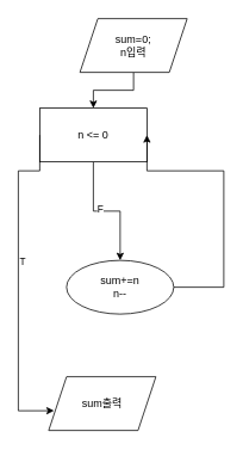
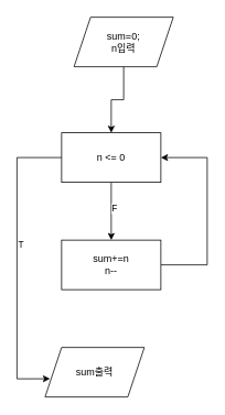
  <mxCell id="0" />
  <mxCell id="1" parent="0" />
  <mxCell id="2" style="edgeStyle=orthogonalEdgeStyle;rounded=0;orthogonalLoop=1;jettySize=auto;html=1;exitX=0.5;exitY=1;exitDx=0;exitDy=0;entryX=0.5;entryY=0;entryDx=0;entryDy=0;" edge="1" parent="1" source="3" target="6"><mxGeometry relative="1" as="geometry" /></mxCell>
  <mxCell id="3" value="sum=0;&lt;div&gt;n입력&lt;/div&gt;" style="shape=parallelogram;perimeter=parallelogramPerimeter;whiteSpace=wrap;html=1;fixedSize=1;" vertex="1" parent="1"><mxGeometry x="89" y="20" width="120" height="60" as="geometry" /></mxCell>
  <mxCell id="4" style="edgeStyle=orthogonalEdgeStyle;rounded=0;orthogonalLoop=1;jettySize=auto;html=1;exitX=0.5;exitY=1;exitDx=0;exitDy=0;entryX=0.5;entryY=0;entryDx=0;entryDy=0;" edge="1" parent="1" source="6" target="8"><mxGeometry relative="1" as="geometry" /></mxCell>
  <mxCell id="5" value="F" style="edgeLabel;html=1;align=center;verticalAlign=middle;resizable=0;points=[];" vertex="1" connectable="0" parent="4"><mxGeometry x="-0.114" y="3" relative="1" as="geometry"><mxPoint as="offset" /></mxGeometry></mxCell>
- <mxCell id="6" value="n &amp;lt;= 0" style="rounded=0;whiteSpace=wrap;html=1;" vertex="1" parent="1"><mxGeometry x="44" y="120" width="120" height="60" as="geometry" /></mxCell>
+ <mxCell id="6" value="n &amp;lt;= 0" style="rounded=0;whiteSpace=wrap;html=1;" vertex="1" parent="1"><mxGeometry x="74" y="160" width="120" height="60" as="geometry" /></mxCell>
  <mxCell id="7" style="edgeStyle=orthogonalEdgeStyle;rounded=0;orthogonalLoop=1;jettySize=auto;html=1;exitX=1;exitY=0.5;exitDx=0;exitDy=0;entryX=1;entryY=0.5;entryDx=0;entryDy=0;" edge="1" parent="1" source="8" target="6"><mxGeometry relative="1" as="geometry"><Array as="points"><mxPoint x="250" y="320" /><mxPoint x="250" y="190" /></Array></mxGeometry></mxCell>
- <mxCell id="8" value="sum+=n&lt;div&gt;n--&lt;/div&gt;" style="ellipse;whiteSpace=wrap;html=1;" vertex="1" parent="1"><mxGeometry x="74" y="290" width="120" height="60" as="geometry" /></mxCell>
+ <mxCell id="8" value="sum+=n&lt;div&gt;n--&lt;/div&gt;" style="rounded=0;whiteSpace=wrap;html=1;" vertex="1" parent="1"><mxGeometry x="74" y="290" width="120" height="60" as="geometry" /></mxCell>
  <mxCell id="9" value="sum출력" style="shape=parallelogram;perimeter=parallelogramPerimeter;whiteSpace=wrap;html=1;fixedSize=1;" vertex="1" parent="1"><mxGeometry x="54" y="420" width="120" height="60" as="geometry" /></mxCell>
  <mxCell id="10" style="edgeStyle=orthogonalEdgeStyle;rounded=0;orthogonalLoop=1;jettySize=auto;html=1;exitX=0;exitY=0.5;exitDx=0;exitDy=0;entryX=0.05;entryY=0.633;entryDx=0;entryDy=0;entryPerimeter=0;" edge="1" parent="1" source="6" target="9"><mxGeometry relative="1" as="geometry"><Array as="points"><mxPoint x="20" y="190" /><mxPoint x="20" y="458" /></Array></mxGeometry></mxCell>
  <mxCell id="11" value="T" style="edgeLabel;html=1;align=center;verticalAlign=middle;resizable=0;points=[];" vertex="1" connectable="0" parent="10"><mxGeometry x="-0.12" y="4" relative="1" as="geometry"><mxPoint as="offset" /></mxGeometry></mxCell>
